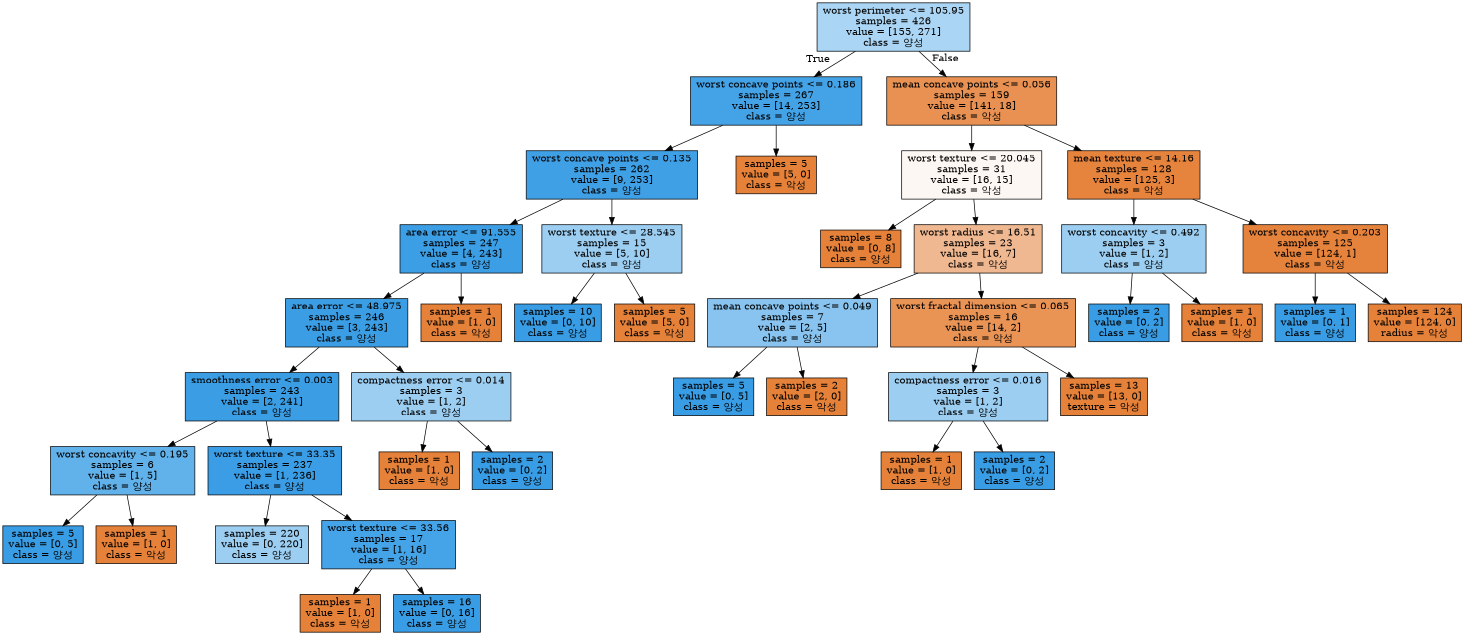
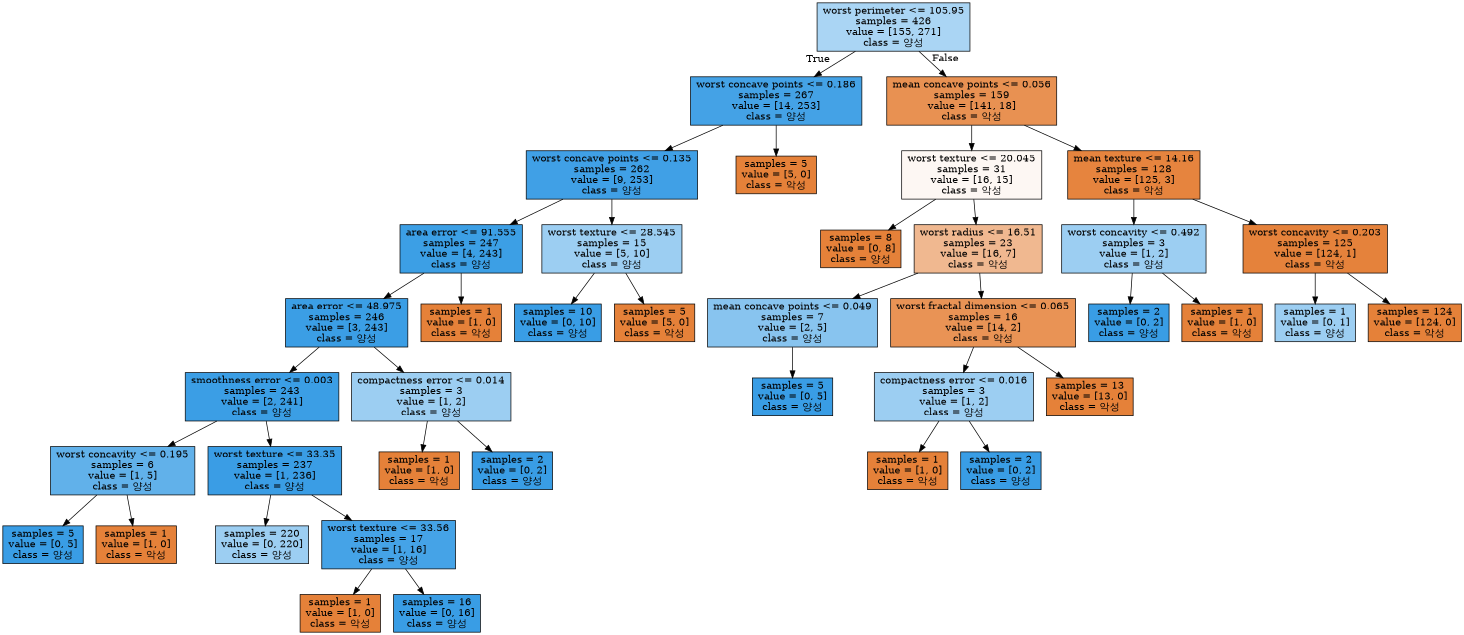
  digraph {
    node [color=black fillcolor="#e58139" shape=box style=filled]
    n1 [fillcolor="#aad5f4" label="worst perimeter <= 105.95\nsamples = 426\nvalue = [155, 271]\nclass = 양성"]
    n2 [fillcolor="#44a2e6" label="worst concave points <= 0.186\nsamples = 267\nvalue = [14, 253]\nclass = 양성"]
    n3 [fillcolor="#e89152" label="mean concave points <= 0.056\nsamples = 159\nvalue = [141, 18]\nclass = 악성"]
    n4 [fillcolor="#40a0e6" label="worst concave points <= 0.135\nsamples = 262\nvalue = [9, 253]\nclass = 양성"]
    n5 [label="samples = 5\nvalue = [5, 0]\nclass = 악성"]
    n6 [fillcolor="#fdf7f3" label="worst texture <= 20.045\nsamples = 31\nvalue = [16, 15]\nclass = 악성"]
    n7 [fillcolor="#e6843e" label="mean texture <= 14.16\nsamples = 128\nvalue = [125, 3]\nclass = 악성"]
    n8 [fillcolor="#3c9fe5" label="area error <= 91.555\nsamples = 247\nvalue = [4, 243]\nclass = 양성"]
    n9 [fillcolor="#9ccef2" label="worst texture <= 28.545\nsamples = 15\nvalue = [5, 10]\nclass = 양성"]
    n10 [fillcolor="#3b9ee5" label="area error <= 48.975\nsamples = 246\nvalue = [3, 243]\nclass = 양성"]
    n11 [label="samples = 1\nvalue = [1, 0]\nclass = 악성"]
    n12 [fillcolor="#399de5" label="samples = 10\nvalue = [0, 10]\nclass = 양성"]
    n13 [label="samples = 5\nvalue = [5, 0]\nclass = 악성"]
    n14 [fillcolor="#3b9ee5" label="smoothness error <= 0.003\nsamples = 243\nvalue = [2, 241]\nclass = 양성"]
    n15 [fillcolor="#9ccef2" label="compactness error <= 0.014\nsamples = 3\nvalue = [1, 2]\nclass = 양성"]
    n16 [fillcolor="#61b1ea" label="worst concavity <= 0.195\nsamples = 6\nvalue = [1, 5]\nclass = 양성"]
    n17 [fillcolor="#3a9de5" label="worst texture <= 33.35\nsamples = 237\nvalue = [1, 236]\nclass = 양성"]
    n18 [label="samples = 1\nvalue = [1, 0]\nclass = 악성"]
    n19 [fillcolor="#399de5" label="samples = 2\nvalue = [0, 2]\nclass = 양성"]
    n20 [fillcolor="#399de5" label="samples = 5\nvalue = [0, 5]\nclass = 양성"]
    n21 [label="samples = 1\nvalue = [1, 0]\nclass = 악성"]
    n22 [fillcolor="#9ccef2" label="samples = 220\nvalue = [0, 220]\nclass = 양성"]
    n23 [fillcolor="#45a3e7" label="worst texture <= 33.56\nsamples = 17\nvalue = [1, 16]\nclass = 양성"]
    n24 [label="samples = 1\nvalue = [1, 0]\nclass = 악성"]
    n25 [fillcolor="#399de5" label="samples = 16\nvalue = [0, 16]\nclass = 양성"]
    n26 [label="samples = 8\nvalue = [0, 8]\nclass = 양성"]
    n27 [fillcolor="#f0b890" label="worst radius <= 16.51\nsamples = 23\nvalue = [16, 7]\nclass = 악성"]
    n28 [fillcolor="#9ccef2" label="worst concavity <= 0.492\nsamples = 3\nvalue = [1, 2]\nclass = 양성"]
    n29 [fillcolor="#e5823b" label="worst concavity <= 0.203\nsamples = 125\nvalue = [124, 1]\nclass = 악성"]
    n30 [fillcolor="#88c4ef" label="mean concave points <= 0.049\nsamples = 7\nvalue = [2, 5]\nclass = 양성"]
    n31 [fillcolor="#e99355" label="worst fractal dimension <= 0.065\nsamples = 16\nvalue = [14, 2]\nclass = 악성"]
    n32 [fillcolor="#399de5" label="samples = 5\nvalue = [0, 5]\nclass = 양성"]
-   n33 [label="samples = 2\nvalue = [2, 0]\nclass = 악성"]
    n34 [fillcolor="#9ccef2" label="compactness error <= 0.016\nsamples = 3\nvalue = [1, 2]\nclass = 양성"]
-   n35 [label="samples = 13\nvalue = [13, 0]\ntexture = 악성"]
+   n35 [label="samples = 13\nvalue = [13, 0]\nclass = 악성"]
    n36 [label="samples = 1\nvalue = [1, 0]\nclass = 악성"]
    n37 [fillcolor="#399de5" label="samples = 2\nvalue = [0, 2]\nclass = 양성"]
    n38 [fillcolor="#399de5" label="samples = 2\nvalue = [0, 2]\nclass = 양성"]
    n39 [label="samples = 1\nvalue = [1, 0]\nclass = 악성"]
-   n40 [fillcolor="#399de5" label="samples = 1\nvalue = [0, 1]\nclass = 양성"]
-   n41 [label="samples = 124\nvalue = [124, 0]\nradius = 악성"]
+   n40 [fillcolor="#9ccef2" label="samples = 1\nvalue = [0, 1]\nclass = 양성"]
+   n41 [label="samples = 124\nvalue = [124, 0]\nclass = 악성"]
    n1 -> n2 [headlabel=True labelangle=45 labeldistance=2.5]
    n1 -> n3 [headlabel=False labelangle=-45 labeldistance=2.5]
    n2 -> n4
    n2 -> n5
    n3 -> n6
    n3 -> n7
    n4 -> n8
    n4 -> n9
    n6 -> n26
    n6 -> n27
    n7 -> n28
    n7 -> n29
    n8 -> n10
    n8 -> n11
    n9 -> n12
    n9 -> n13
    n10 -> n14
    n10 -> n15
    n14 -> n16
    n14 -> n17
    n15 -> n18
    n15 -> n19
    n16 -> n20
    n16 -> n21
    n17 -> n22
    n17 -> n23
    n23 -> n24
    n23 -> n25
    n27 -> n30
    n27 -> n31
    n28 -> n38
    n28 -> n39
    n29 -> n40
    n29 -> n41
    n30 -> n32
-   n30 -> n33
    n31 -> n34
    n31 -> n35
    n34 -> n36
    n34 -> n37
  }
